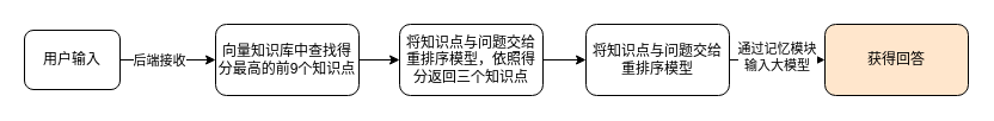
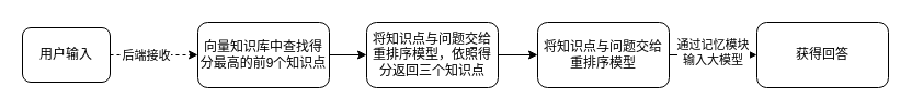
  <mxCell id="0" />
  <mxCell id="1" parent="0" />
- <mxCell id="2" value="" style="edgeStyle=none;html=1;" edge="1" parent="1" source="4" target="6"><mxGeometry relative="1" as="geometry" /></mxCell>
+ <mxCell id="2" value="" style="edgeStyle=none;html=1;dashed=1;" edge="1" parent="1" source="4" target="6"><mxGeometry relative="1" as="geometry" /></mxCell>
  <mxCell id="3" value="后端接收" style="edgeLabel;html=1;align=center;verticalAlign=middle;resizable=0;points=[];" vertex="1" connectable="0" parent="2"><mxGeometry x="-0.2" relative="1" as="geometry"><mxPoint as="offset" /></mxGeometry></mxCell>
  <mxCell id="4" value="用户输入" style="rounded=1;whiteSpace=wrap;html=1;" vertex="1" parent="1"><mxGeometry x="20" y="25" width="80" height="50" as="geometry" /></mxCell>
  <mxCell id="5" value="" style="edgeStyle=none;html=1;" edge="1" parent="1" source="6" target="12"><mxGeometry relative="1" as="geometry" /></mxCell>
  <mxCell id="6" value="向量知识库中查找得分最高的前9个知识点" style="whiteSpace=wrap;html=1;rounded=1;" vertex="1" parent="1"><mxGeometry x="180" y="20" width="120" height="60" as="geometry" /></mxCell>
  <mxCell id="7" value="" style="edgeStyle=none;html=1;" edge="1" parent="1" source="9" target="10"><mxGeometry relative="1" as="geometry" /></mxCell>
  <mxCell id="8" value="通过记忆模块&lt;div&gt;输入大模型&lt;/div&gt;" style="edgeLabel;html=1;align=center;verticalAlign=middle;resizable=0;points=[];" vertex="1" connectable="0" parent="7"><mxGeometry x="-0.025" y="3" relative="1" as="geometry"><mxPoint as="offset" /></mxGeometry></mxCell>
  <mxCell id="9" value="将知识点与问题交给重排序模型" style="whiteSpace=wrap;html=1;rounded=1;" vertex="1" parent="1"><mxGeometry x="490" y="20" width="120" height="60" as="geometry" /></mxCell>
- <mxCell id="10" value="获得回答" style="whiteSpace=wrap;html=1;rounded=1;fillColor=#ffe6cc;" vertex="1" parent="1"><mxGeometry x="690" y="20" width="120" height="60" as="geometry" /></mxCell>
+ <mxCell id="10" value="获得回答" style="whiteSpace=wrap;html=1;rounded=1;" vertex="1" parent="1"><mxGeometry x="690" y="20" width="120" height="60" as="geometry" /></mxCell>
  <mxCell id="11" style="edgeStyle=none;html=1;entryX=0;entryY=0.5;entryDx=0;entryDy=0;" edge="1" parent="1" source="12" target="9"><mxGeometry relative="1" as="geometry"><mxPoint x="490" y="50" as="targetPoint" /></mxGeometry></mxCell>
  <mxCell id="12" value="将知识点与问题交给重排序模型，依照得分返回三个知识点" style="whiteSpace=wrap;html=1;rounded=1;" vertex="1" parent="1"><mxGeometry x="334" y="20" width="120" height="60" as="geometry" /></mxCell>
